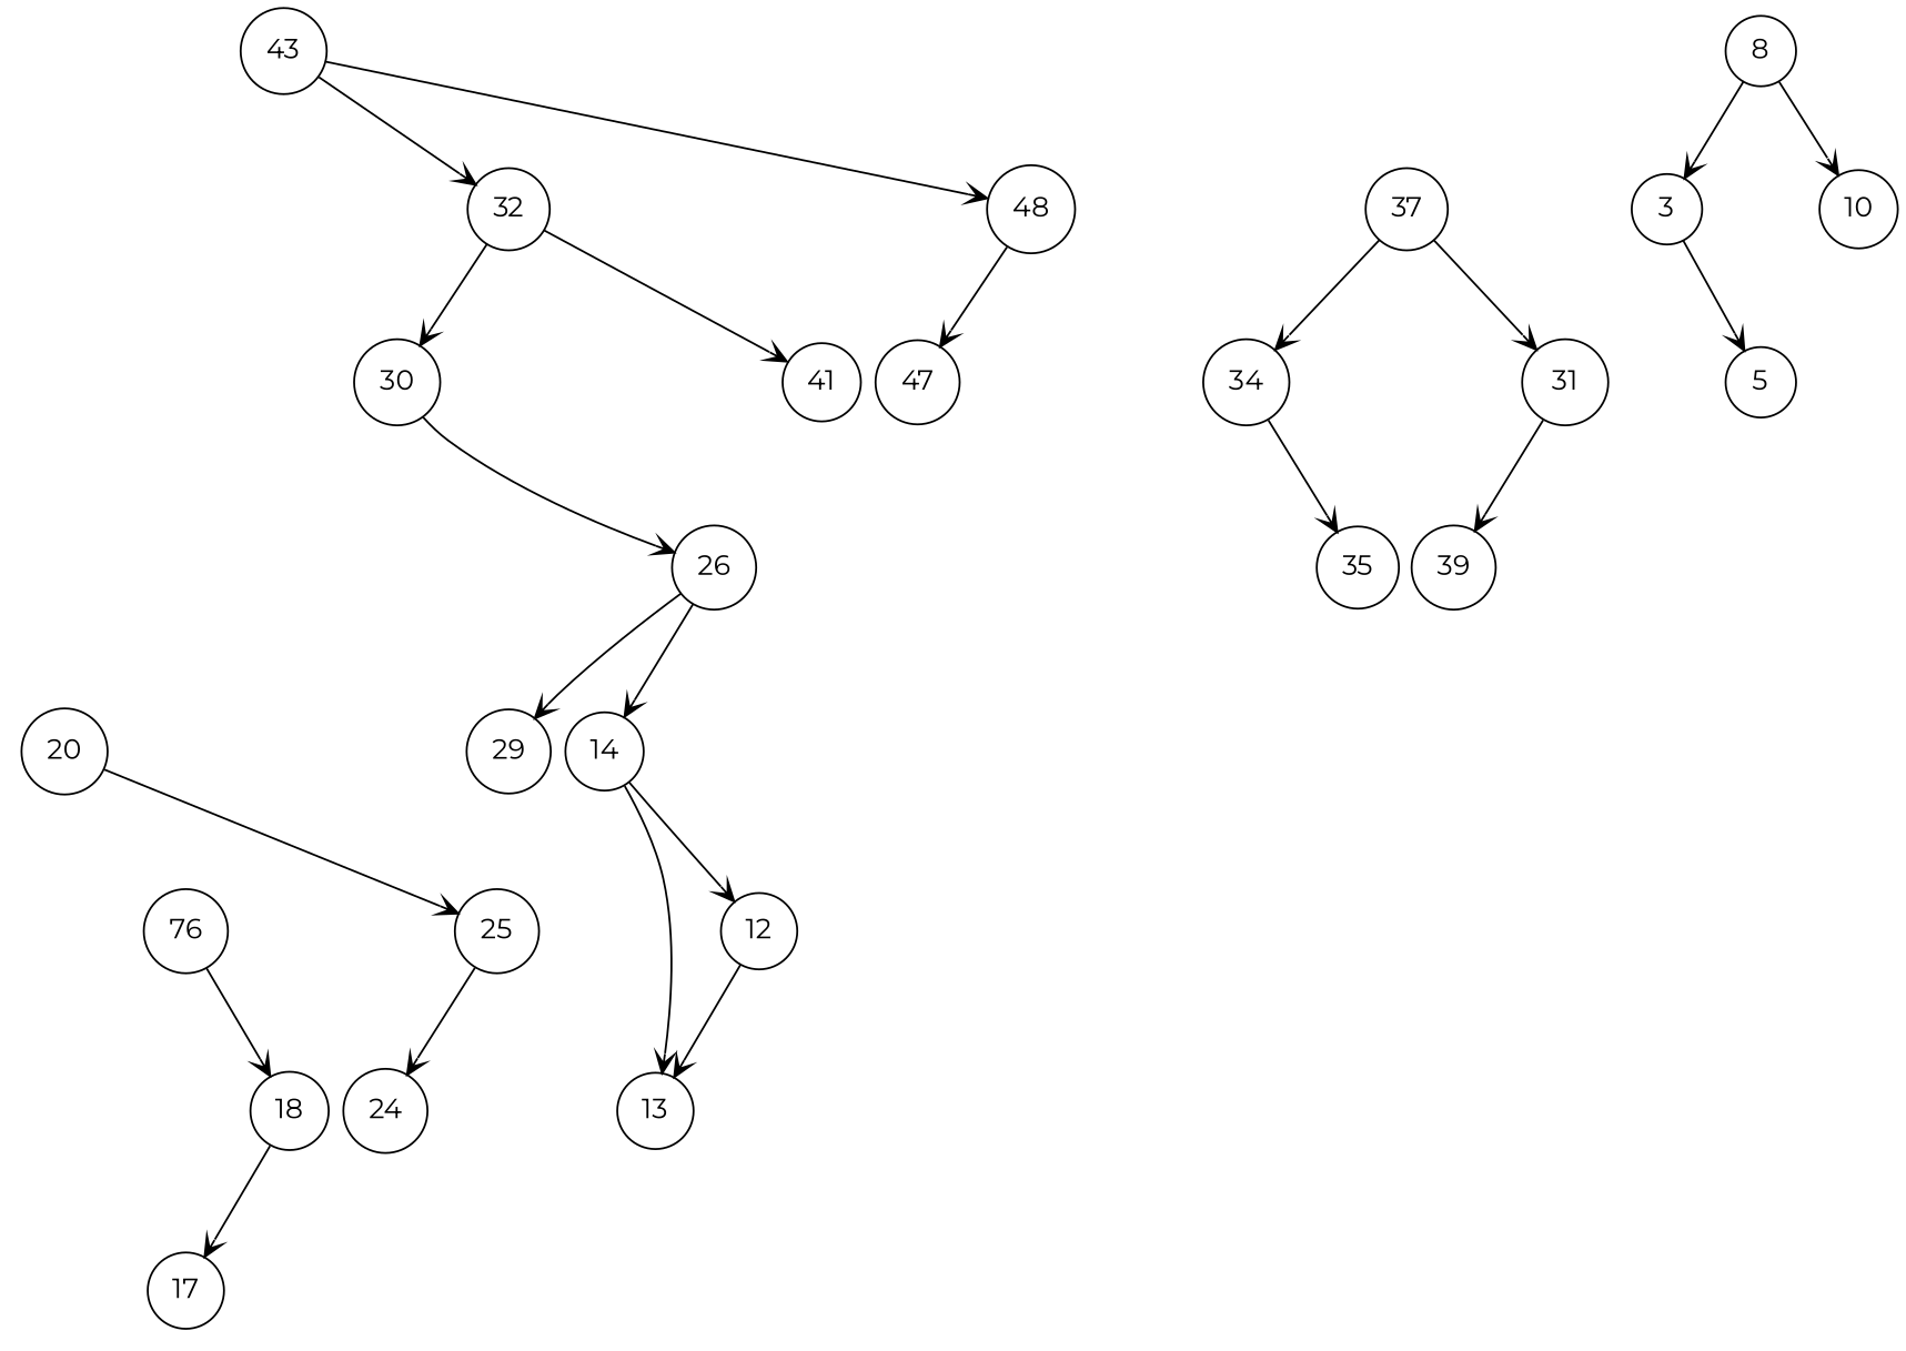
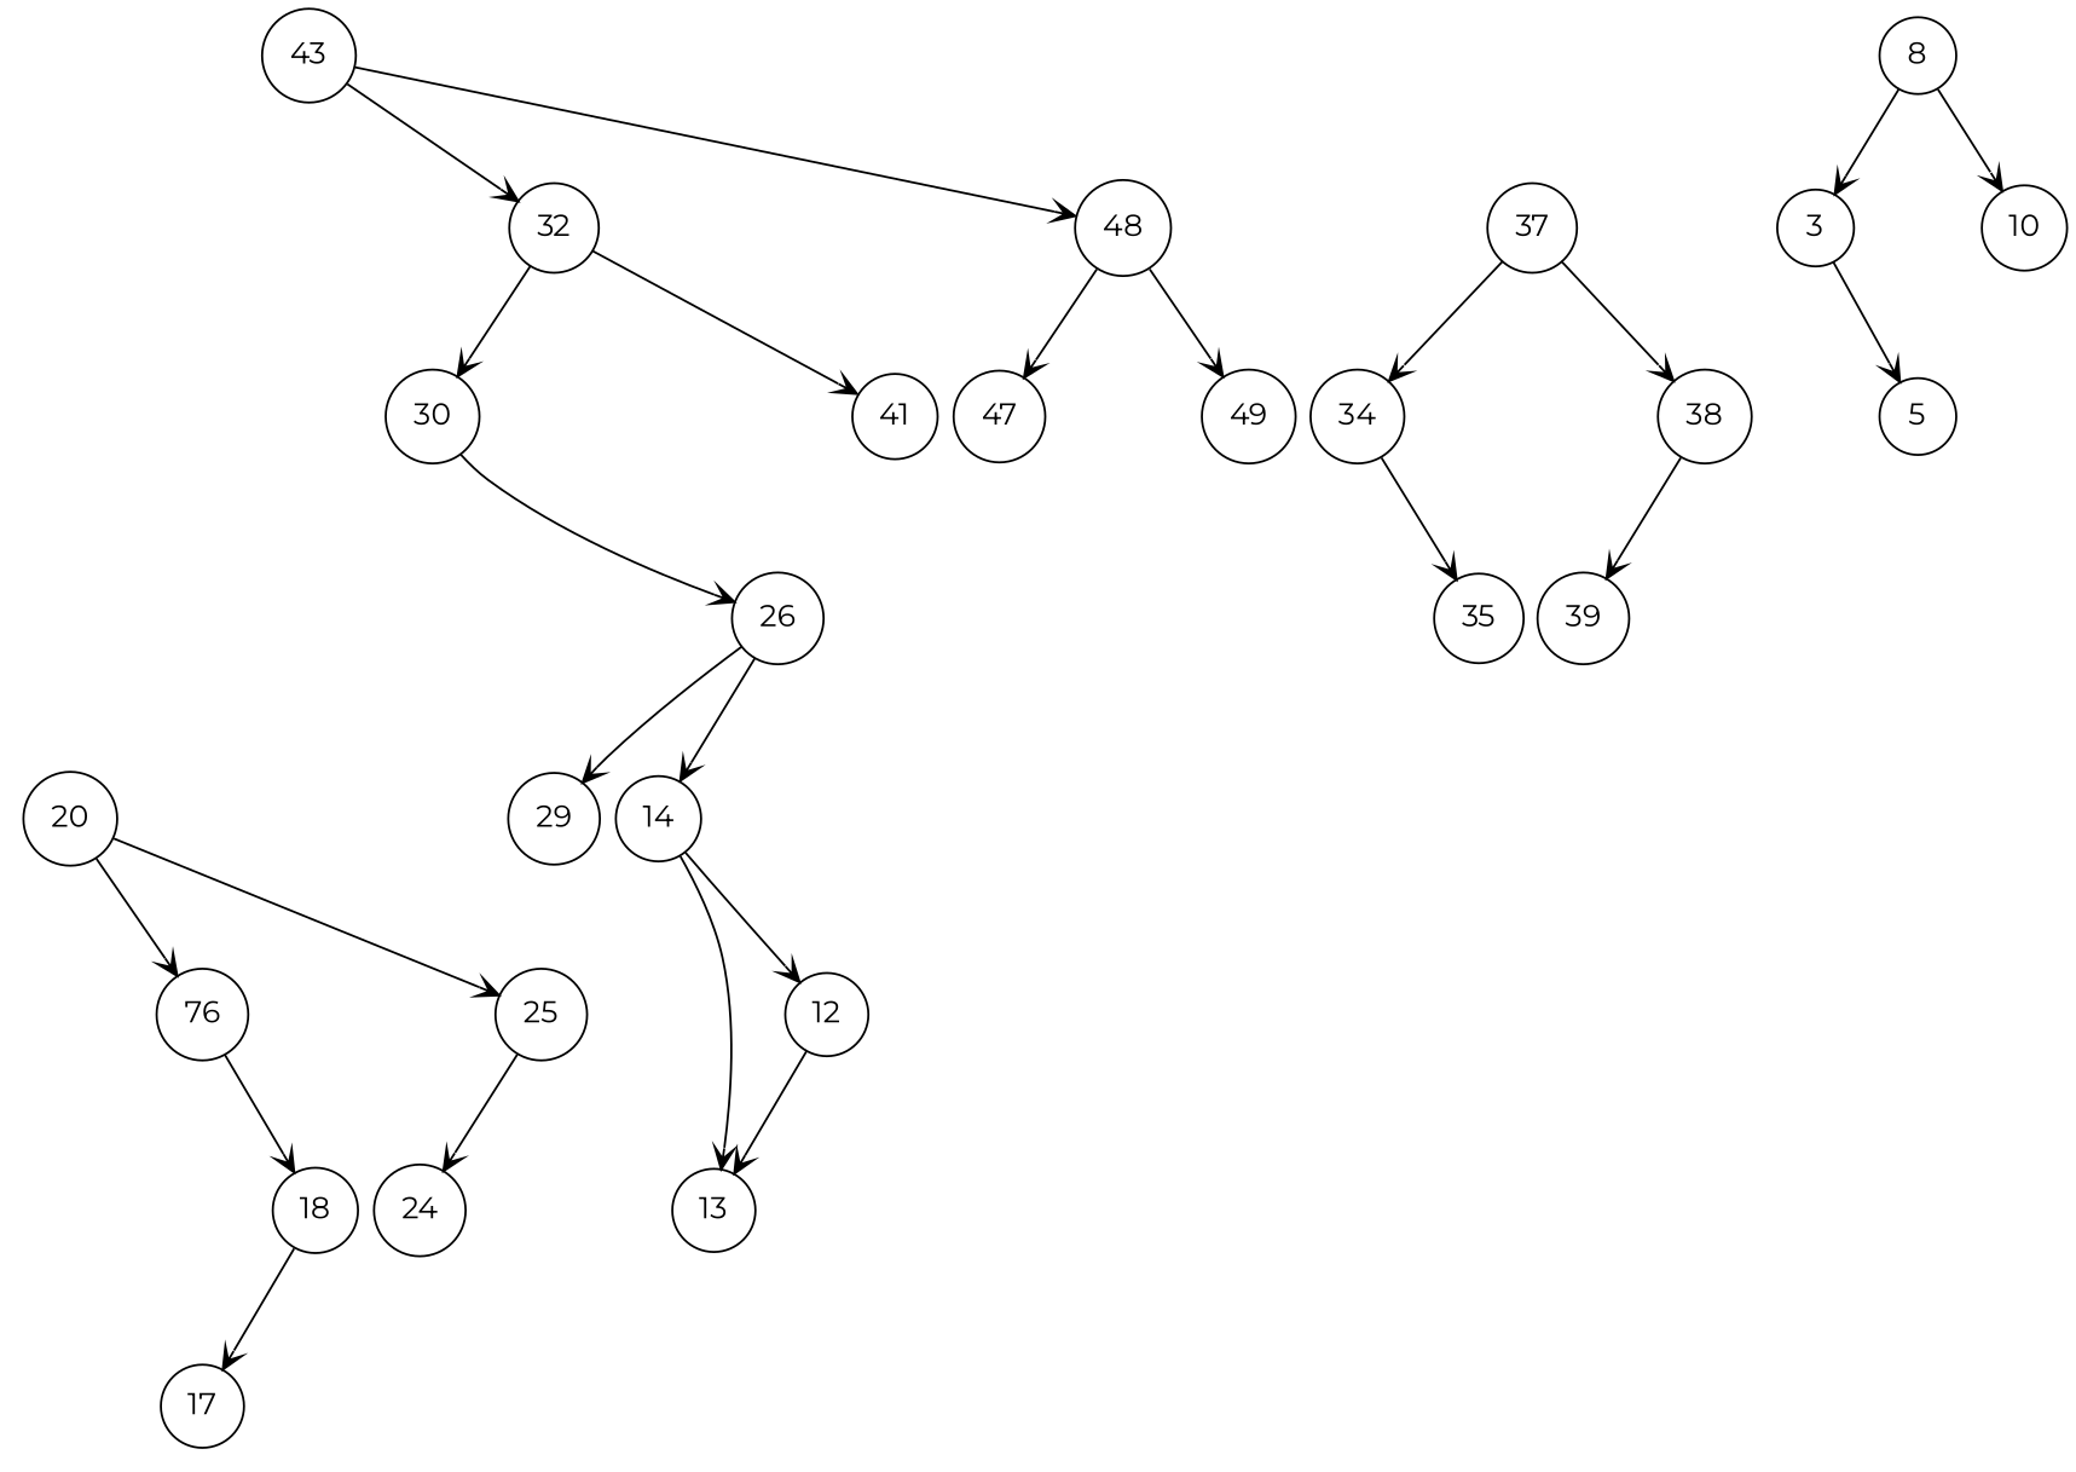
  digraph {
    fontname=Montserrat
    nodesep=0.1
    node [fontname=Montserrat shape=circle]
    edge [arrowhead=vee fontname=Montserrat]
    _20 [group=20 style=invis width=0]
    24
    _14 [group=14 style=invis width=0]
    n4 [group=16 label=76]
    29
    _30 [group=30 style=invis width=0]
    39
    _41 [group=41 style=invis width=0]
    _43 [group=43 style=invis width=0]
    47
    _16 [group=16 style=invis width=0]
    18 [group=18]
    43 [group=43]
    32 [group=32]
    48 [group=48]
    30 [group=30]
    _32 [group=32 style=invis width=0]
    41 [group=41]
    _48 [group=48 style=invis width=0]
+   49
    26 [group=26]
    14 [group=14]
    _26 [group=26 style=invis width=0]
    12 [group=12]
    13
    _12 [group=12 style=invis width=0]
    20 [group=20]
    25 [group=25]
    8 [group=8]
    3 [group=3]
    _8 [group=8 style=invis width=0]
    10
    _3 [group=3 style=invis width=0]
    5
    _25 [group=25 style=invis width=0]
    17
    _18 [group=18 style=invis width=0]
    37 [group=37]
    34 [group=34]
    _37 [group=37 style=invis width=0]
-   38 [group=38 label=31]
+   38 [group=38]
    _34 [group=34 style=invis width=0]
    35
    _38 [group=38 style=invis width=0]
    subgraph sub_1 {
      rank=same
      _20
      24
    }
    subgraph sub_2 {
      rank=same
      _14
      n4
    }
    subgraph sub_3 {
      rank=same
      29
      _30
    }
    subgraph sub_4 {
      rank=same
      39
      _41
    }
    subgraph sub_5 {
      rank=same
      _43
      47
    }
    n4 -> _16 [style=invis]
    n4 -> 18
    18 -> 17
    18 -> _18 [style=invis]
    43 -> _43 [style=invis]
    43 -> 32
    43 -> 48
    32 -> 30
    32 -> _32 [style=invis]
    32 -> 41
    48 -> 47
    48 -> _48 [style=invis]
+   48 -> 49
    30 -> _30 [style=invis]
    30 -> 26
    41 -> _41 [style=invis]
    26 -> 29
    26 -> 14
    26 -> _26 [style=invis]
    14 -> _14 [style=invis]
    14 -> 12
    14 -> 13
    12 -> 13
    12 -> _12 [style=invis]
    20 -> _20 [style=invis]
+   20 -> n4
    20 -> 25
    25 -> 24
    25 -> _25 [style=invis]
    8 -> 3
    8 -> _8 [style=invis]
    8 -> 10
    3 -> _3 [style=invis]
    3 -> 5
    37 -> 34
    37 -> _37 [style=invis]
    37 -> 38
    34 -> _34 [style=invis]
    34 -> 35
    38 -> 39
    38 -> _38 [style=invis]
  }
